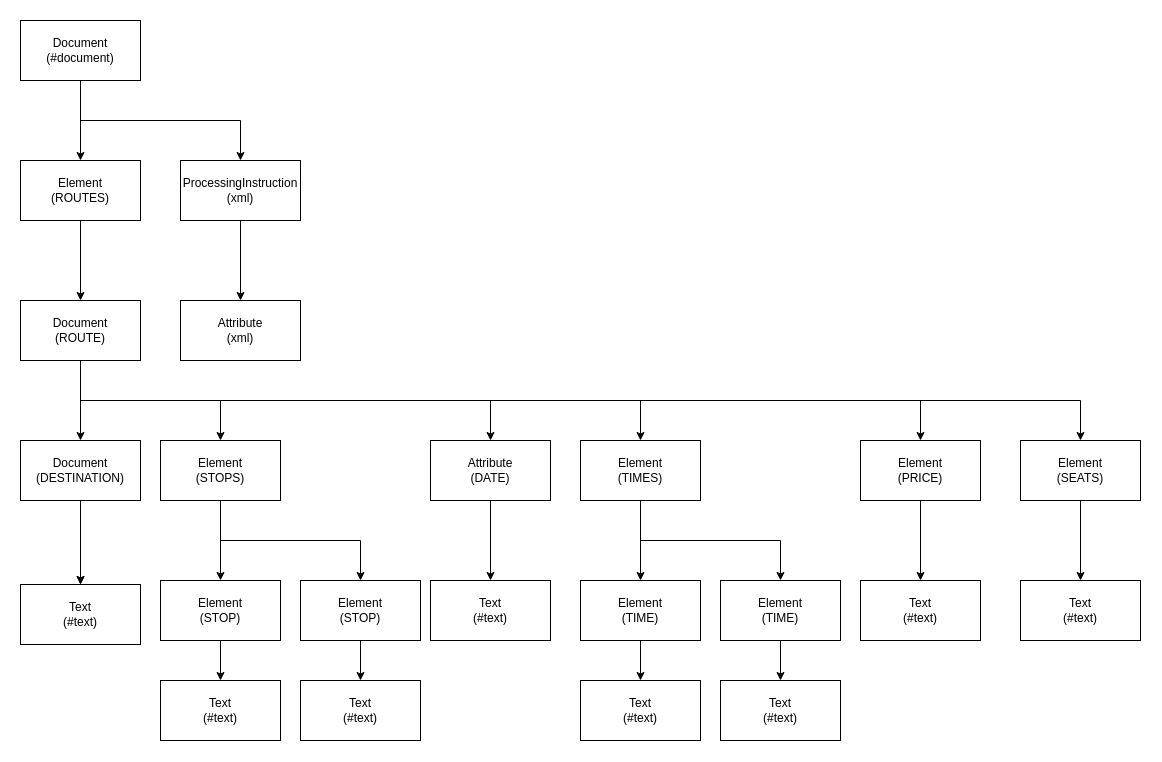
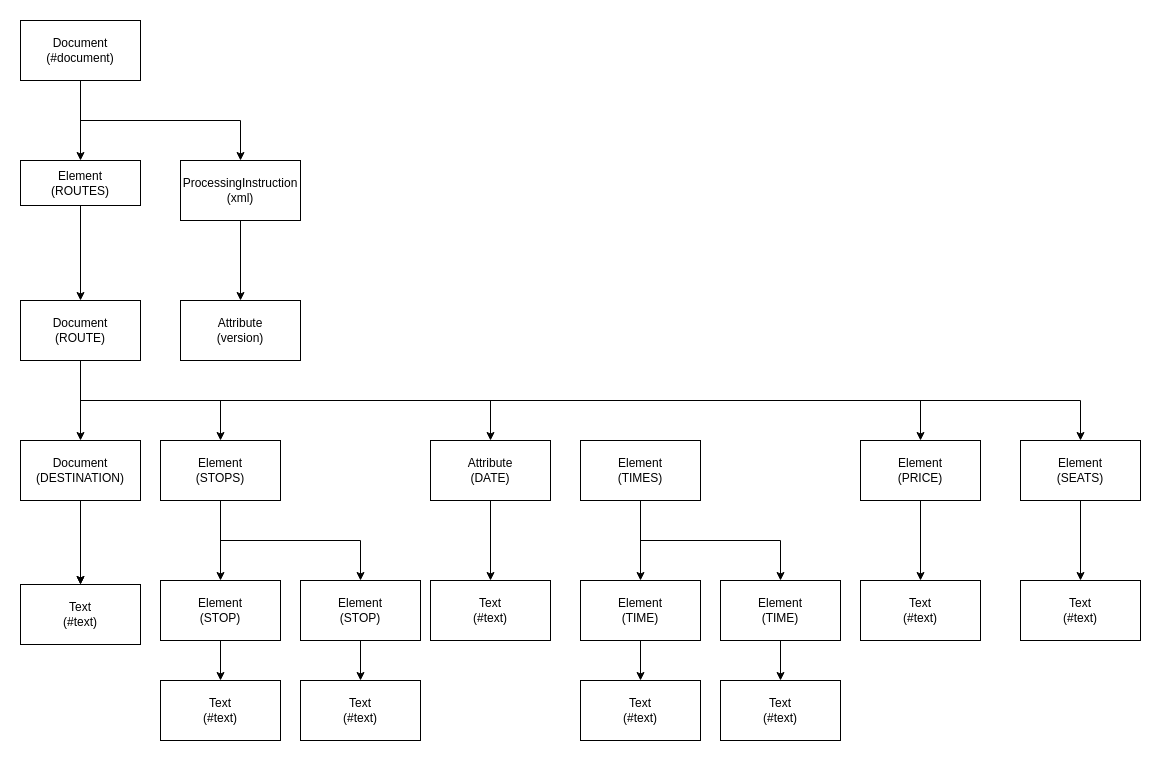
  <mxCell id="0" />
  <mxCell id="1" parent="0" />
  <mxCell id="2" value="" style="edgeStyle=orthogonalEdgeStyle;rounded=0;orthogonalLoop=1;jettySize=auto;html=1;" edge="1" parent="1" source="4" target="6"><mxGeometry relative="1" as="geometry" /></mxCell>
  <mxCell id="3" style="edgeStyle=orthogonalEdgeStyle;rounded=0;orthogonalLoop=1;jettySize=auto;html=1;exitX=0.5;exitY=1;exitDx=0;exitDy=0;entryX=0.5;entryY=0;entryDx=0;entryDy=0;" edge="1" parent="1" source="4" target="46"><mxGeometry relative="1" as="geometry" /></mxCell>
  <mxCell id="4" value="Document&lt;br&gt;(#document)" style="rounded=0;whiteSpace=wrap;html=1;" vertex="1" parent="1"><mxGeometry x="20" y="20" width="120" height="60" as="geometry" /></mxCell>
  <mxCell id="5" value="" style="edgeStyle=orthogonalEdgeStyle;rounded=0;orthogonalLoop=1;jettySize=auto;html=1;" edge="1" parent="1" source="6" target="13"><mxGeometry relative="1" as="geometry" /></mxCell>
- <mxCell id="6" value="Element&lt;br&gt;(ROUTES)" style="rounded=0;whiteSpace=wrap;html=1;" vertex="1" parent="1"><mxGeometry x="20" y="160" width="120" height="60" as="geometry" /></mxCell>
+ <mxCell id="6" value="Element&lt;br&gt;(ROUTES)" style="rounded=0;whiteSpace=wrap;html=1;" vertex="1" parent="1"><mxGeometry x="20" y="160" width="120" height="45" as="geometry" /></mxCell>
  <mxCell id="7" value="" style="edgeStyle=orthogonalEdgeStyle;rounded=0;orthogonalLoop=1;jettySize=auto;html=1;" edge="1" parent="1" source="13" target="16"><mxGeometry relative="1" as="geometry" /></mxCell>
  <mxCell id="8" style="edgeStyle=orthogonalEdgeStyle;rounded=0;orthogonalLoop=1;jettySize=auto;html=1;exitX=0.5;exitY=1;exitDx=0;exitDy=0;entryX=0.5;entryY=0;entryDx=0;entryDy=0;" edge="1" parent="1" source="13" target="20"><mxGeometry relative="1" as="geometry" /></mxCell>
  <mxCell id="9" style="edgeStyle=orthogonalEdgeStyle;rounded=0;orthogonalLoop=1;jettySize=auto;html=1;exitX=0.5;exitY=1;exitDx=0;exitDy=0;entryX=0.5;entryY=0;entryDx=0;entryDy=0;" edge="1" parent="1" source="13" target="28"><mxGeometry relative="1" as="geometry" /></mxCell>
- <mxCell id="10" style="edgeStyle=orthogonalEdgeStyle;rounded=0;orthogonalLoop=1;jettySize=auto;html=1;exitX=0.5;exitY=1;exitDx=0;exitDy=0;entryX=0.5;entryY=0;entryDx=0;entryDy=0;" edge="1" parent="1" source="13" target="32"><mxGeometry relative="1" as="geometry" /></mxCell>
  <mxCell id="11" style="edgeStyle=orthogonalEdgeStyle;rounded=0;orthogonalLoop=1;jettySize=auto;html=1;exitX=0.5;exitY=1;exitDx=0;exitDy=0;entryX=0.5;entryY=0;entryDx=0;entryDy=0;" edge="1" parent="1" source="13" target="40"><mxGeometry relative="1" as="geometry" /></mxCell>
  <mxCell id="12" style="edgeStyle=orthogonalEdgeStyle;rounded=0;orthogonalLoop=1;jettySize=auto;html=1;exitX=0.5;exitY=1;exitDx=0;exitDy=0;entryX=0.5;entryY=0;entryDx=0;entryDy=0;" edge="1" parent="1" source="13" target="43"><mxGeometry relative="1" as="geometry" /></mxCell>
  <mxCell id="13" value="Document&lt;br&gt;(ROUTE)" style="rounded=0;whiteSpace=wrap;html=1;" vertex="1" parent="1"><mxGeometry x="20" y="300" width="120" height="60" as="geometry" /></mxCell>
  <mxCell id="14" value="" style="edgeStyle=orthogonalEdgeStyle;rounded=0;orthogonalLoop=1;jettySize=auto;html=1;" edge="1" parent="1" source="16" target="17"><mxGeometry relative="1" as="geometry" /></mxCell>
  <mxCell id="15" value="" style="edgeStyle=orthogonalEdgeStyle;rounded=0;orthogonalLoop=1;jettySize=auto;html=1;" edge="1" parent="1" source="16" target="17"><mxGeometry relative="1" as="geometry" /></mxCell>
  <mxCell id="16" value="Document&lt;br&gt;(DESTINATION)" style="rounded=0;whiteSpace=wrap;html=1;" vertex="1" parent="1"><mxGeometry x="20" y="440" width="120" height="60" as="geometry" /></mxCell>
  <mxCell id="17" value="Text&lt;br&gt;(#text)" style="rounded=0;whiteSpace=wrap;html=1;" vertex="1" parent="1"><mxGeometry x="20" y="584" width="120" height="60" as="geometry" /></mxCell>
  <mxCell id="18" value="" style="edgeStyle=orthogonalEdgeStyle;rounded=0;orthogonalLoop=1;jettySize=auto;html=1;" edge="1" parent="1" source="20" target="22"><mxGeometry relative="1" as="geometry" /></mxCell>
  <mxCell id="19" style="edgeStyle=orthogonalEdgeStyle;rounded=0;orthogonalLoop=1;jettySize=auto;html=1;exitX=0.5;exitY=1;exitDx=0;exitDy=0;entryX=0.5;entryY=0;entryDx=0;entryDy=0;" edge="1" parent="1" source="20" target="25"><mxGeometry relative="1" as="geometry" /></mxCell>
  <mxCell id="20" value="Element&lt;br&gt;(STOPS)" style="rounded=0;whiteSpace=wrap;html=1;" vertex="1" parent="1"><mxGeometry x="160" y="440" width="120" height="60" as="geometry" /></mxCell>
  <mxCell id="21" value="" style="edgeStyle=orthogonalEdgeStyle;rounded=0;orthogonalLoop=1;jettySize=auto;html=1;" edge="1" parent="1" source="22" target="23"><mxGeometry relative="1" as="geometry" /></mxCell>
  <mxCell id="22" value="Element&lt;br&gt;(STOP)" style="rounded=0;whiteSpace=wrap;html=1;" vertex="1" parent="1"><mxGeometry x="160" y="580" width="120" height="60" as="geometry" /></mxCell>
  <mxCell id="23" value="Text&lt;br&gt;(#text)" style="rounded=0;whiteSpace=wrap;html=1;" vertex="1" parent="1"><mxGeometry x="160" y="680" width="120" height="60" as="geometry" /></mxCell>
  <mxCell id="24" value="" style="edgeStyle=orthogonalEdgeStyle;rounded=0;orthogonalLoop=1;jettySize=auto;html=1;" edge="1" parent="1" source="25" target="26"><mxGeometry relative="1" as="geometry" /></mxCell>
  <mxCell id="25" value="Element&lt;br&gt;(STOP)" style="rounded=0;whiteSpace=wrap;html=1;" vertex="1" parent="1"><mxGeometry x="300" y="580" width="120" height="60" as="geometry" /></mxCell>
  <mxCell id="26" value="Text&lt;br&gt;(#text)" style="rounded=0;whiteSpace=wrap;html=1;" vertex="1" parent="1"><mxGeometry x="300" y="680" width="120" height="60" as="geometry" /></mxCell>
  <mxCell id="27" value="" style="edgeStyle=orthogonalEdgeStyle;rounded=0;orthogonalLoop=1;jettySize=auto;html=1;" edge="1" parent="1" source="28" target="29"><mxGeometry relative="1" as="geometry" /></mxCell>
  <mxCell id="28" value="Attribute&lt;br&gt;(DATE)" style="rounded=0;whiteSpace=wrap;html=1;" vertex="1" parent="1"><mxGeometry x="430" y="440" width="120" height="60" as="geometry" /></mxCell>
  <mxCell id="29" value="Text&lt;br&gt;(#text)" style="rounded=0;whiteSpace=wrap;html=1;" vertex="1" parent="1"><mxGeometry x="430" y="580" width="120" height="60" as="geometry" /></mxCell>
  <mxCell id="30" value="" style="edgeStyle=orthogonalEdgeStyle;rounded=0;orthogonalLoop=1;jettySize=auto;html=1;" edge="1" parent="1" source="32" target="34"><mxGeometry relative="1" as="geometry" /></mxCell>
  <mxCell id="31" style="edgeStyle=orthogonalEdgeStyle;rounded=0;orthogonalLoop=1;jettySize=auto;html=1;exitX=0.5;exitY=1;exitDx=0;exitDy=0;entryX=0.5;entryY=0;entryDx=0;entryDy=0;" edge="1" parent="1" source="32" target="37"><mxGeometry relative="1" as="geometry" /></mxCell>
  <mxCell id="32" value="Element&lt;br&gt;(TIMES)" style="rounded=0;whiteSpace=wrap;html=1;" vertex="1" parent="1"><mxGeometry x="580" y="440" width="120" height="60" as="geometry" /></mxCell>
  <mxCell id="33" value="" style="edgeStyle=orthogonalEdgeStyle;rounded=0;orthogonalLoop=1;jettySize=auto;html=1;" edge="1" parent="1" source="34" target="35"><mxGeometry relative="1" as="geometry" /></mxCell>
  <mxCell id="34" value="Element&lt;br&gt;(TIME)" style="rounded=0;whiteSpace=wrap;html=1;" vertex="1" parent="1"><mxGeometry x="580" y="580" width="120" height="60" as="geometry" /></mxCell>
  <mxCell id="35" value="Text&lt;br&gt;(#text)" style="rounded=0;whiteSpace=wrap;html=1;" vertex="1" parent="1"><mxGeometry x="580" y="680" width="120" height="60" as="geometry" /></mxCell>
  <mxCell id="36" value="" style="edgeStyle=orthogonalEdgeStyle;rounded=0;orthogonalLoop=1;jettySize=auto;html=1;" edge="1" parent="1" source="37" target="38"><mxGeometry relative="1" as="geometry" /></mxCell>
  <mxCell id="37" value="Element&lt;br&gt;(TIME)" style="rounded=0;whiteSpace=wrap;html=1;" vertex="1" parent="1"><mxGeometry x="720" y="580" width="120" height="60" as="geometry" /></mxCell>
  <mxCell id="38" value="Text&lt;br&gt;(#text)" style="rounded=0;whiteSpace=wrap;html=1;" vertex="1" parent="1"><mxGeometry x="720" y="680" width="120" height="60" as="geometry" /></mxCell>
  <mxCell id="39" value="" style="edgeStyle=orthogonalEdgeStyle;rounded=0;orthogonalLoop=1;jettySize=auto;html=1;" edge="1" parent="1" source="40" target="41"><mxGeometry relative="1" as="geometry" /></mxCell>
  <mxCell id="40" value="Element&lt;br&gt;(PRICE)" style="rounded=0;whiteSpace=wrap;html=1;" vertex="1" parent="1"><mxGeometry x="860" y="440" width="120" height="60" as="geometry" /></mxCell>
  <mxCell id="41" value="Text&lt;br&gt;(#text)" style="rounded=0;whiteSpace=wrap;html=1;" vertex="1" parent="1"><mxGeometry x="860" y="580" width="120" height="60" as="geometry" /></mxCell>
  <mxCell id="42" value="" style="edgeStyle=orthogonalEdgeStyle;rounded=0;orthogonalLoop=1;jettySize=auto;html=1;" edge="1" parent="1" source="43" target="44"><mxGeometry relative="1" as="geometry" /></mxCell>
  <mxCell id="43" value="Element&lt;br&gt;(SEATS)" style="rounded=0;whiteSpace=wrap;html=1;" vertex="1" parent="1"><mxGeometry x="1020" y="440" width="120" height="60" as="geometry" /></mxCell>
  <mxCell id="44" value="Text&lt;br&gt;(#text)" style="rounded=0;whiteSpace=wrap;html=1;" vertex="1" parent="1"><mxGeometry x="1020" y="580" width="120" height="60" as="geometry" /></mxCell>
  <mxCell id="45" value="" style="edgeStyle=orthogonalEdgeStyle;rounded=0;orthogonalLoop=1;jettySize=auto;html=1;" edge="1" parent="1" source="46" target="47"><mxGeometry relative="1" as="geometry" /></mxCell>
  <mxCell id="46" value="ProcessingInstruction&lt;br&gt;(xml)" style="rounded=0;whiteSpace=wrap;html=1;" vertex="1" parent="1"><mxGeometry x="180" y="160" width="120" height="60" as="geometry" /></mxCell>
- <mxCell id="47" value="Attribute&lt;br&gt;(xml)" style="rounded=0;whiteSpace=wrap;html=1;" vertex="1" parent="1"><mxGeometry x="180" y="300" width="120" height="60" as="geometry" /></mxCell>
+ <mxCell id="47" value="Attribute&lt;br&gt;(version)" style="rounded=0;whiteSpace=wrap;html=1;" vertex="1" parent="1"><mxGeometry x="180" y="300" width="120" height="60" as="geometry" /></mxCell>
